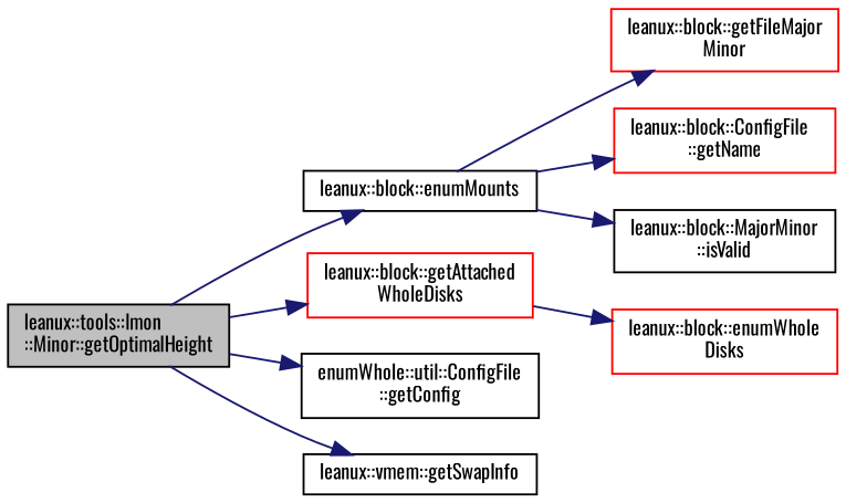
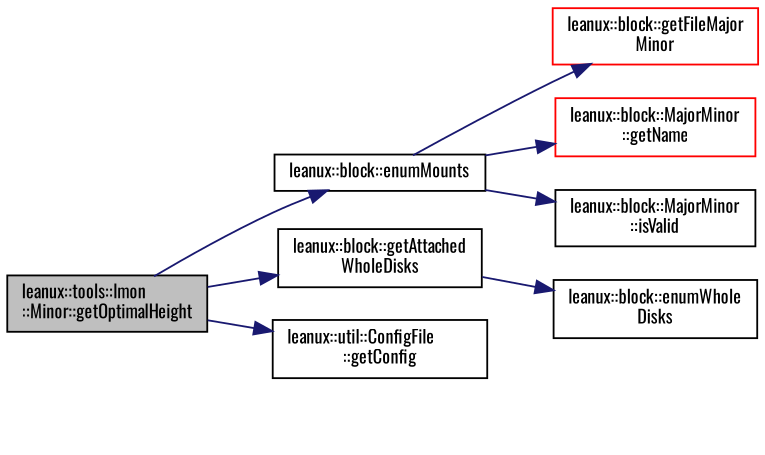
  digraph {
    fontname=Oswald
    rankdir=LR
    node [color=black fontname=Oswald fontsize=10 shape=record]
    edge [color=midnightblue fontname=Oswald fontsize=10 labelfontname=Helvetica labelfontsize=10 style=solid]
    n1 [fillcolor=grey75 fontcolor=black height=0.2 label="leanux::tools::lmon\l::Minor::getOptimalHeight" style=filled width=0.4]
    n2 [height=0.2 label="leanux::block::enumMounts" width=0.4]
-   n3 [color=red height=0.2 label="leanux::block::getAttached\lWholeDisks" width=0.4]
-   n4 [height=0.2 label="enumWhole::util::ConfigFile\l::getConfig" width=0.4]
-   n5 [height=0.2 label="leanux::vmem::getSwapInfo" width=0.4]
+   n3 [height=0.2 label="leanux::block::getAttached\lWholeDisks" width=0.4]
+   n4 [height=0.2 label="leanux::util::ConfigFile\l::getConfig" width=0.4]
    n6 [color=red height=0.2 label="leanux::block::getFileMajor\lMinor" width=0.4]
-   n7 [color=red height=0.2 label="leanux::block::ConfigFile\l::getName" width=0.4]
+   n7 [color=red height=0.2 label="leanux::block::MajorMinor\l::getName" width=0.4]
    n8 [height=0.2 label="leanux::block::MajorMinor\l::isValid" width=0.4]
-   n9 [color=red height=0.2 label="leanux::block::enumWhole\lDisks" width=0.4]
+   n9 [height=0.2 label="leanux::block::enumWhole\lDisks" width=0.4]
    n1 -> n2
    n1 -> n3
    n1 -> n4
-   n1 -> n5
    n2 -> n6
    n2 -> n7
    n2 -> n8
    n3 -> n9
  }
